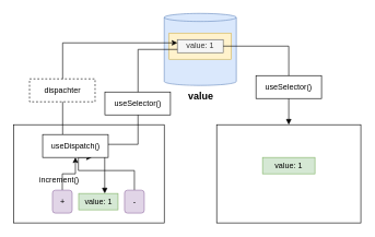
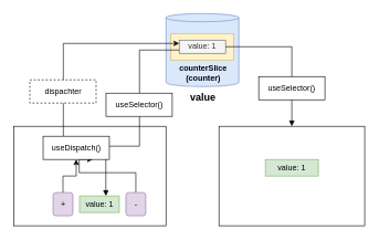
  <mxCell id="0" />
  <mxCell id="1" parent="0" />
  <mxCell id="2" value="" style="shape=cylinder3;whiteSpace=wrap;html=1;boundedLbl=1;backgroundOutline=1;size=6.143;fillColor=#dae8fc;strokeColor=#6c8ebf;" vertex="1" parent="1"><mxGeometry x="250" y="20" width="110" height="110" as="geometry" /></mxCell>
  <mxCell id="3" value="" style="rounded=0;whiteSpace=wrap;html=1;" vertex="1" parent="1"><mxGeometry x="20.5" y="190" width="229.5" height="150" as="geometry" /></mxCell>
  <mxCell id="4" value="" style="rounded=0;whiteSpace=wrap;html=1;" vertex="1" parent="1"><mxGeometry x="330" y="190" width="220" height="150" as="geometry" /></mxCell>
  <mxCell id="5" value="value" style="text;html=1;strokeColor=none;fillColor=none;align=center;verticalAlign=middle;whiteSpace=wrap;rounded=0;fontStyle=1;fontSize=15;" vertex="1" parent="1"><mxGeometry x="251" y="130" width="110" height="30" as="geometry" /></mxCell>
  <mxCell id="6" value="" style="rounded=0;whiteSpace=wrap;html=1;fillColor=#fff2cc;strokeColor=#d6b656;" vertex="1" parent="1"><mxGeometry x="257.5" y="50" width="95" height="40" as="geometry" /></mxCell>
  <mxCell id="7" value="value: 1" style="rounded=0;whiteSpace=wrap;html=1;fillColor=#f5f5f5;fontColor=#333333;strokeColor=#666666;" vertex="1" parent="1"><mxGeometry x="270" y="60" width="70" height="20" as="geometry" /></mxCell>
+ <mxCell id="8" value="counterSlice&lt;br&gt;(counter)" style="text;html=1;strokeColor=none;fillColor=none;align=center;verticalAlign=middle;whiteSpace=wrap;rounded=0;fontStyle=1;fontSize=12;" vertex="1" parent="1"><mxGeometry x="259.5" y="100" width="93" height="20" as="geometry" /></mxCell>
  <mxCell id="9" style="edgeStyle=orthogonalEdgeStyle;rounded=0;orthogonalLoop=1;jettySize=auto;html=1;entryX=0;entryY=0.75;entryDx=0;entryDy=0;startArrow=block;startFill=1;endArrow=none;endFill=0;exitX=0.662;exitY=0;exitDx=0;exitDy=0;exitPerimeter=0;" edge="1" parent="1" source="13" target="7"><mxGeometry relative="1" as="geometry"><Array as="points"><mxPoint x="159" y="220" /><mxPoint x="210" y="220" /><mxPoint x="210" y="75" /></Array></mxGeometry></mxCell>
  <mxCell id="10" style="edgeStyle=orthogonalEdgeStyle;rounded=0;orthogonalLoop=1;jettySize=auto;html=1;entryX=1;entryY=0.5;entryDx=0;entryDy=0;startArrow=block;startFill=1;endArrow=none;endFill=0;" edge="1" parent="1" source="4" target="7"><mxGeometry relative="1" as="geometry" /></mxCell>
  <mxCell id="11" value="useSelector()" style="rounded=0;whiteSpace=wrap;html=1;" vertex="1" parent="1"><mxGeometry x="159.5" y="140" width="100" height="35" as="geometry" /></mxCell>
  <mxCell id="12" value="useSelector()" style="rounded=0;whiteSpace=wrap;html=1;" vertex="1" parent="1"><mxGeometry x="390" y="115" width="100" height="35" as="geometry" /></mxCell>
  <mxCell id="13" value="value: 1" style="rounded=0;whiteSpace=wrap;html=1;fillColor=#d5e8d4;strokeColor=#82b366;" vertex="1" parent="1"><mxGeometry x="119.5" y="295" width="60" height="25" as="geometry" /></mxCell>
  <mxCell id="14" value="value: 1" style="rounded=0;whiteSpace=wrap;html=1;fillColor=#d5e8d4;strokeColor=#82b366;" vertex="1" parent="1"><mxGeometry x="400" y="240" width="80" height="25" as="geometry" /></mxCell>
  <mxCell id="15" style="edgeStyle=orthogonalEdgeStyle;rounded=0;orthogonalLoop=1;jettySize=auto;html=1;" edge="1" parent="1" source="16" target="20"><mxGeometry relative="1" as="geometry" /></mxCell>
  <mxCell id="16" value="+" style="rounded=1;whiteSpace=wrap;html=1;fillColor=#e1d5e7;strokeColor=#9673a6;" vertex="1" parent="1"><mxGeometry x="79.5" y="290" width="30" height="35" as="geometry" /></mxCell>
  <mxCell id="17" style="edgeStyle=orthogonalEdgeStyle;rounded=0;orthogonalLoop=1;jettySize=auto;html=1;entryX=0.75;entryY=1;entryDx=0;entryDy=0;" edge="1" parent="1" source="18" target="20"><mxGeometry relative="1" as="geometry"><Array as="points"><mxPoint x="205" y="260" /><mxPoint x="119" y="260" /></Array></mxGeometry></mxCell>
  <mxCell id="18" value="-" style="rounded=1;whiteSpace=wrap;html=1;fillColor=#e1d5e7;strokeColor=#9673a6;" vertex="1" parent="1"><mxGeometry x="189.5" y="290" width="30" height="35" as="geometry" /></mxCell>
  <mxCell id="19" style="edgeStyle=orthogonalEdgeStyle;rounded=0;orthogonalLoop=1;jettySize=auto;html=1;entryX=0;entryY=0.25;entryDx=0;entryDy=0;" edge="1" parent="1" source="20" target="7"><mxGeometry relative="1" as="geometry"><Array as="points"><mxPoint x="95" y="65" /></Array></mxGeometry></mxCell>
  <mxCell id="20" value="useDispatch()" style="rounded=0;whiteSpace=wrap;html=1;" vertex="1" parent="1"><mxGeometry x="64.5" y="205" width="100" height="35" as="geometry" /></mxCell>
  <mxCell id="21" value="dispachter" style="rounded=0;whiteSpace=wrap;html=1;dashed=1;" vertex="1" parent="1"><mxGeometry x="44.5" y="120" width="100" height="35" as="geometry" /></mxCell>
- <mxCell id="22" value="increment()" style="text;html=1;strokeColor=none;fillColor=none;align=center;verticalAlign=middle;whiteSpace=wrap;rounded=0;" vertex="1" parent="1"><mxGeometry x="59.5" y="260" width="60" height="30" as="geometry" /></mxCell>
